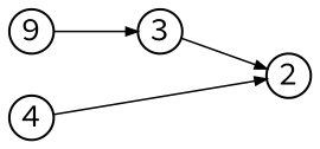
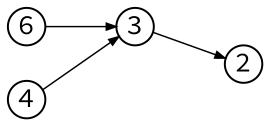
  digraph {
    fontname="Source Code Pro"
    rankdir=LR
    node [fixedsize=true fontname="Source Code Pro" shape=circle]
    edge [arrowsize=0.5 fontname="Source Code Pro" penwidth=0.75]
-   6 [width=.26 label=9]
+   6 [width=.26]
    3 [width=.26]
    2 [width=.26]
    4 [width=.26]
    6 -> 3
    3 -> 2
-   4 -> 2
+   4 -> 3
  }
